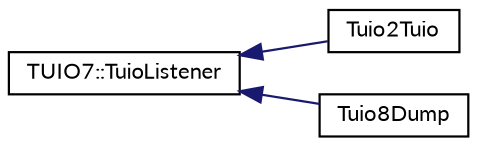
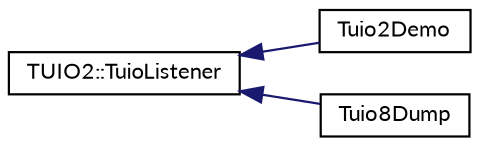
  digraph {
    fontname=Lato
    rankdir=LR
    node [color=black fillcolor=white fontname=Lato fontsize=10 shape=record style=filled]
    edge [color=midnightblue dir=back fontname=Lato fontsize=10 labelfontname=Helvetica labelfontsize=10 style=solid]
-   n1 [height=0.2 label="TUIO7::TuioListener" width=0.4]
-   n2 [height=0.2 label=Tuio2Tuio width=0.4]
+   n1 [height=0.2 label="TUIO2::TuioListener" width=0.4]
+   n2 [height=0.2 label=Tuio2Demo width=0.4]
    n3 [height=0.2 label=Tuio8Dump width=0.4]
    n1 -> n2
    n1 -> n3
  }
